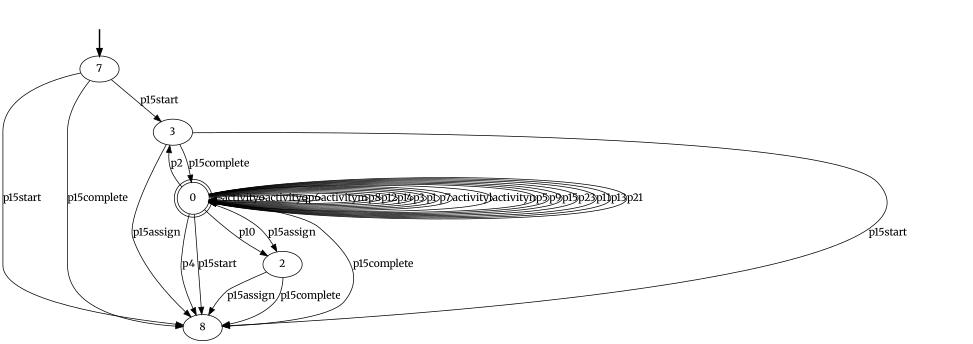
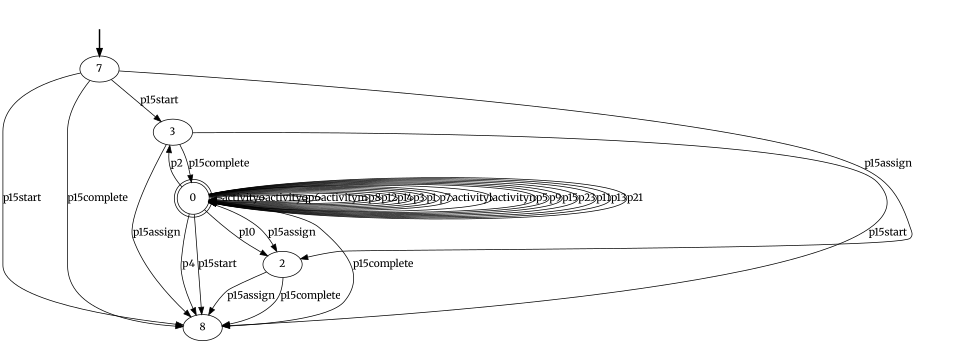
  digraph {
    fontname=Merriweather
    node [fontname=Merriweather]
    edge [fontname=Merriweather]
    fake7 [style=invisible]
    7 [root=true]
    n3 [label=8]
    2
    3
    0 [shape=doublecircle]
    fake7 -> 7 [style=bold]
    7 -> n3 [label=p15start]
    7 -> n3 [label=p15complete]
+   7 -> 2 [label=p15assign]
    7 -> 3 [label=p15start]
    2 -> n3 [label=p15assign]
    2 -> n3 [label=p15complete]
    3 -> n3 [label=p15assign]
    3 -> n3 [label=p15start]
    3 -> 0 [label=p15complete]
    0 -> n3 [label=p15complete]
    0 -> n3 [label=p4]
    0 -> n3 [label=p15start]
    0 -> 2 [label=p15assign]
    0 -> 2 [label=p10]
    0 -> 3 [label=p2]
    0 -> 0 [label=activityo]
    0 -> 0 [label=activityq]
    0 -> 0 [label=p6]
    0 -> 0 [label=activitym]
    0 -> 0 [label=p8]
    0 -> 0 [label=p12]
    0 -> 0 [label=p14]
    0 -> 0 [label=p3]
    0 -> 0 [label=p1]
    0 -> 0 [label=p7]
    0 -> 0 [label=activityl]
    0 -> 0 [label=activityn]
    0 -> 0 [label=p5]
    0 -> 0 [label=p9]
    0 -> 0 [label=p15]
    0 -> 0 [label=p23]
    0 -> 0 [label=p11]
    0 -> 0 [label=p13]
    0 -> 0 [label=p21]
  }
